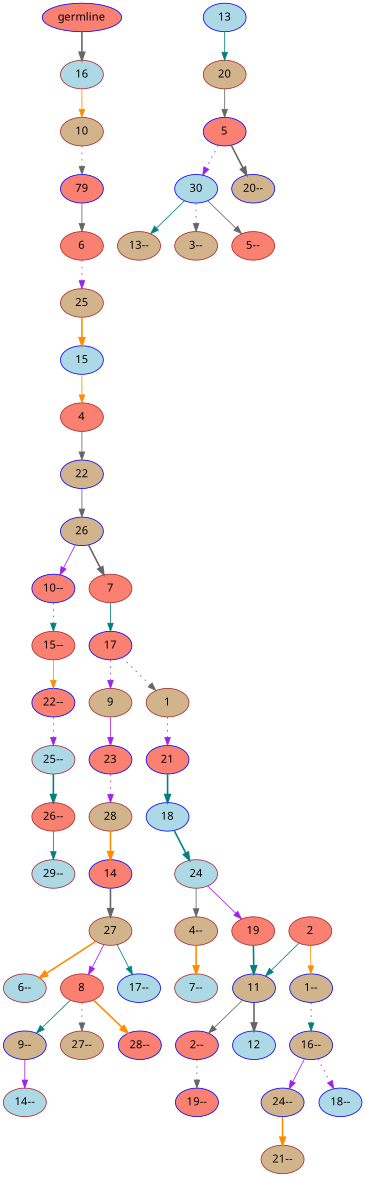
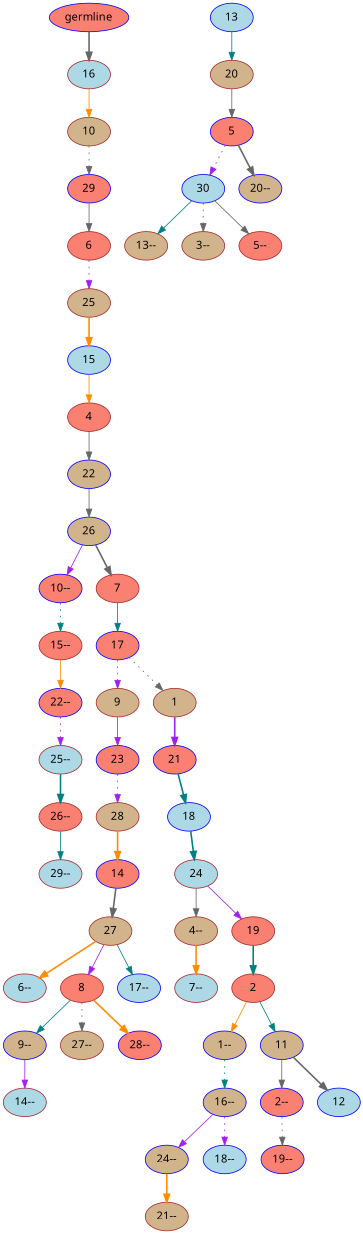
  digraph {
    fontname="Noto Sans"
    node [color=brown fillcolor=salmon fontname="Noto Sans" style=filled]
    edge [color=gray40 fontname="Noto Sans" style=solid]
    n1 [color=blue label=germline]
    n2 [fillcolor=lightblue label=16]
    n3 [fillcolor=tan label=10]
-   n4 [color=blue label=79]
+   n4 [color=blue label=29]
    n5 [label=6]
    n6 [fillcolor=tan label=25]
    n7 [color=blue fillcolor=lightblue label=15]
    n8 [label=4]
    n9 [color=blue fillcolor=tan label=22]
    n10 [color=blue fillcolor=tan label=26]
    n11 [color=blue label="10--"]
    n12 [label=7]
    n13 [label="15--"]
    n14 [color=blue label=17]
    n15 [color=blue label="22--"]
    n16 [fillcolor=lightblue label="25--"]
    n17 [label="26--"]
    n18 [fillcolor=lightblue label="29--"]
    n19 [fillcolor=tan label=9]
    n20 [fillcolor=tan label=1]
    n21 [color=blue label=23]
    n22 [color=blue label=21]
    n23 [fillcolor=tan label=28]
    n24 [color=blue label=14]
    n25 [fillcolor=tan label=27]
    n26 [fillcolor=lightblue label="6--"]
    n27 [label=8]
    n28 [color=blue fillcolor=lightblue label="17--"]
    n29 [color=blue fillcolor=tan label="9--"]
    n30 [fillcolor=tan label="27--"]
    n31 [color=blue label="28--"]
    n32 [fillcolor=lightblue label="14--"]
    n33 [color=blue fillcolor=lightblue label=13]
    n34 [fillcolor=tan label=20]
    n35 [color=blue label=5]
    n36 [color=blue fillcolor=lightblue label=30]
    n37 [color=blue fillcolor=tan label="20--"]
    n38 [fillcolor=tan label="13--"]
    n39 [fillcolor=tan label="3--"]
    n40 [label="5--"]
    n41 [color=blue fillcolor=lightblue label=18]
    n42 [fillcolor=lightblue label=24]
    n43 [fillcolor=tan label="4--"]
    n44 [label=19]
    n45 [fillcolor=lightblue label="7--"]
    n46 [label=2]
    n47 [color=blue fillcolor=tan label="1--"]
    n48 [color=blue fillcolor=tan label=11]
    n49 [color=blue fillcolor=tan label="16--"]
    n50 [color=blue label="2--"]
    n51 [color=blue fillcolor=lightblue label=12]
    n52 [color=blue fillcolor=tan label="24--"]
    n53 [color=blue fillcolor=lightblue label="18--"]
    n54 [fillcolor=tan label="21--"]
    n55 [color=blue label="19--"]
    n1 -> n2 [style=bold]
    n2 -> n3 [color=darkorange]
    n3 -> n4 [style=dotted]
    n4 -> n5
    n5 -> n6 [color=purple style=dotted]
    n6 -> n7 [color=darkorange style=bold]
    n7 -> n8 [color=darkorange]
    n8 -> n9
    n9 -> n10
    n10 -> n11 [color=purple]
    n10 -> n12 [style=bold]
    n11 -> n13 [color=teal style=dotted]
    n12 -> n14 [color=teal]
    n13 -> n15 [color=darkorange]
    n14 -> n19 [color=purple style=dotted]
    n14 -> n20 [style=dotted]
    n15 -> n16 [color=purple style=dotted]
    n16 -> n17 [color=teal style=bold]
    n17 -> n18 [color=teal]
    n19 -> n21 [color=purple]
-   n20 -> n22 [color=purple style=dotted]
+   n20 -> n22 [color=purple style=bold]
    n21 -> n23 [color=purple style=dotted]
    n22 -> n41 [color=teal style=bold]
    n23 -> n24 [color=darkorange style=bold]
    n24 -> n25 [style=bold]
    n25 -> n26 [color=darkorange style=bold]
    n25 -> n27 [color=purple]
    n25 -> n28 [color=teal]
    n27 -> n29 [color=teal]
    n27 -> n30 [style=dotted]
    n27 -> n31 [color=darkorange style=bold]
    n29 -> n32 [color=purple]
    n33 -> n34 [color=teal]
    n34 -> n35
    n35 -> n36 [color=purple style=dotted]
    n35 -> n37 [style=bold]
    n36 -> n38 [color=teal]
    n36 -> n39 [style=dotted]
    n36 -> n40
    n41 -> n42 [color=teal style=bold]
    n42 -> n43
    n42 -> n44 [color=purple]
    n43 -> n45 [color=darkorange style=bold]
-   n44 -> n48 [color=teal style=bold]
+   n44 -> n46 [color=teal style=bold]
    n46 -> n47 [color=darkorange]
    n46 -> n48 [color=teal]
    n47 -> n49 [color=teal style=dotted]
    n48 -> n50
    n48 -> n51 [style=bold]
    n49 -> n52 [color=purple]
    n49 -> n53 [color=purple style=dotted]
    n50 -> n55 [style=dotted]
    n52 -> n54 [color=darkorange style=bold]
  }
